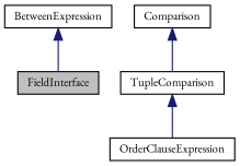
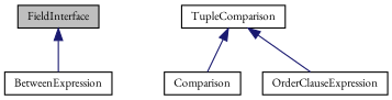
  digraph {
    fontname="EB Garamond"
    node [color=black fillcolor=white fontname="EB Garamond" fontsize=10 shape=record style=filled]
    edge [color=midnightblue dir=back fontname="EB Garamond" fontsize=10 labelfontname=Helvetica labelfontsize=10 style=solid]
    n1 [fillcolor=grey75 fontcolor=black height=0.2 label=FieldInterface width=0.4]
    n2 [height=0.2 label=BetweenExpression width=0.4]
    n3 [height=0.2 label=Comparison width=0.4]
    n4 [height=0.2 label=TupleComparison width=0.4]
    n5 [height=0.2 label=OrderClauseExpression width=0.4]
-   n2 -> n1
-   n3 -> n4
+   n1 -> n2
+   n4 -> n3
    n4 -> n5
  }
